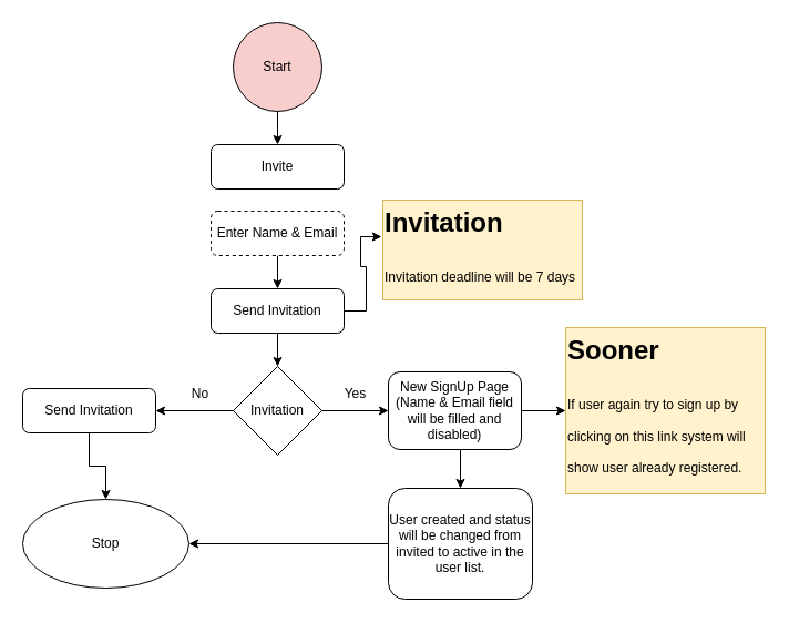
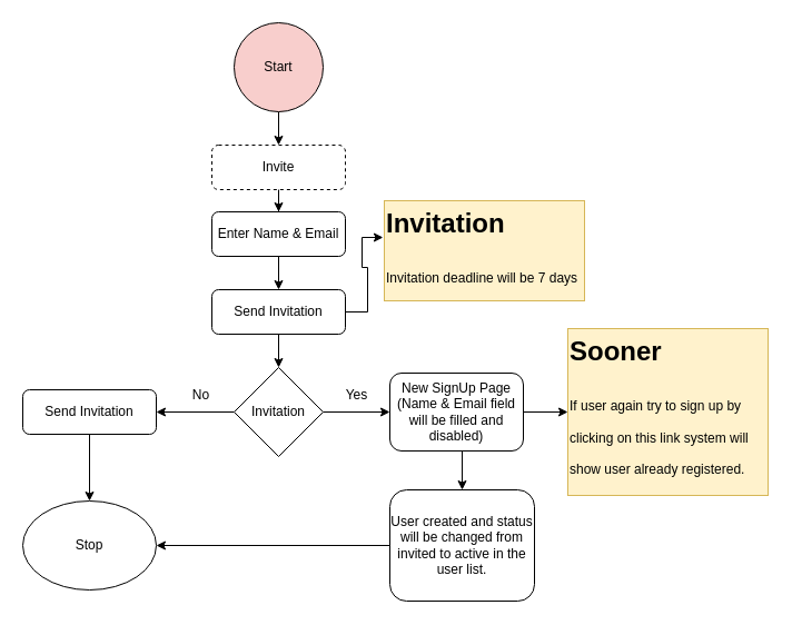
  <mxCell id="0" />
  <mxCell id="1" parent="0" />
- <mxCell id="3" value="Invite" style="rounded=1;whiteSpace=wrap;html=1;fontSize=12;glass=0;strokeWidth=1;shadow=0;" parent="1" vertex="1"><mxGeometry x="190" y="130" width="120" height="40" as="geometry" /></mxCell>
+ <mxCell id="2" style="edgeStyle=orthogonalEdgeStyle;rounded=0;orthogonalLoop=1;jettySize=auto;html=1;exitX=0.5;exitY=1;exitDx=0;exitDy=0;" edge="1" parent="1" source="3" target="7"><mxGeometry relative="1" as="geometry" /></mxCell>
+ <mxCell id="3" value="Invite" style="rounded=1;whiteSpace=wrap;html=1;fontSize=12;glass=0;strokeWidth=1;shadow=0;dashed=1;" parent="1" vertex="1"><mxGeometry x="190" y="130" width="120" height="40" as="geometry" /></mxCell>
  <mxCell id="4" style="edgeStyle=orthogonalEdgeStyle;rounded=0;orthogonalLoop=1;jettySize=auto;html=1;entryX=0.5;entryY=0;entryDx=0;entryDy=0;" edge="1" parent="1" source="5" target="3"><mxGeometry relative="1" as="geometry" /></mxCell>
  <mxCell id="5" value="Start" style="ellipse;whiteSpace=wrap;html=1;aspect=fixed;fillColor=#f8cecc;" vertex="1" parent="1"><mxGeometry x="210" y="20" width="80" height="80" as="geometry" /></mxCell>
  <mxCell id="6" style="edgeStyle=orthogonalEdgeStyle;rounded=0;orthogonalLoop=1;jettySize=auto;html=1;exitX=0.5;exitY=1;exitDx=0;exitDy=0;" edge="1" parent="1" source="7" target="10"><mxGeometry relative="1" as="geometry" /></mxCell>
- <mxCell id="7" value="Enter Name &amp;amp; Email" style="rounded=1;whiteSpace=wrap;html=1;fontSize=12;glass=0;strokeWidth=1;shadow=0;dashed=1;" vertex="1" parent="1"><mxGeometry x="190" y="190" width="120" height="40" as="geometry" /></mxCell>
+ <mxCell id="7" value="Enter Name &amp;amp; Email" style="rounded=1;whiteSpace=wrap;html=1;fontSize=12;glass=0;strokeWidth=1;shadow=0;" vertex="1" parent="1"><mxGeometry x="190" y="190" width="120" height="40" as="geometry" /></mxCell>
  <mxCell id="8" style="edgeStyle=orthogonalEdgeStyle;rounded=0;orthogonalLoop=1;jettySize=auto;html=1;exitX=0.5;exitY=1;exitDx=0;exitDy=0;" edge="1" parent="1" source="10" target="13"><mxGeometry relative="1" as="geometry" /></mxCell>
  <mxCell id="9" value="" style="edgeStyle=orthogonalEdgeStyle;rounded=0;orthogonalLoop=1;jettySize=auto;html=1;entryX=-0.006;entryY=0.367;entryDx=0;entryDy=0;entryPerimeter=0;" edge="1" parent="1" source="10" target="23"><mxGeometry relative="1" as="geometry"><mxPoint x="390" y="280" as="targetPoint" /></mxGeometry></mxCell>
  <mxCell id="10" value="Send Invitation" style="rounded=1;whiteSpace=wrap;html=1;fontSize=12;glass=0;strokeWidth=1;shadow=0;" vertex="1" parent="1"><mxGeometry x="190" y="260" width="120" height="40" as="geometry" /></mxCell>
  <mxCell id="11" style="edgeStyle=orthogonalEdgeStyle;rounded=0;orthogonalLoop=1;jettySize=auto;html=1;exitX=1;exitY=0.5;exitDx=0;exitDy=0;entryX=0;entryY=0.5;entryDx=0;entryDy=0;" edge="1" parent="1" source="13" target="16"><mxGeometry relative="1" as="geometry" /></mxCell>
  <mxCell id="12" style="edgeStyle=orthogonalEdgeStyle;rounded=0;orthogonalLoop=1;jettySize=auto;html=1;exitX=0;exitY=0.5;exitDx=0;exitDy=0;" edge="1" parent="1" source="13" target="18"><mxGeometry relative="1" as="geometry" /></mxCell>
  <mxCell id="13" value="Invitation" style="rhombus;whiteSpace=wrap;html=1;" vertex="1" parent="1"><mxGeometry x="210" y="330" width="80" height="80" as="geometry" /></mxCell>
  <mxCell id="14" style="edgeStyle=orthogonalEdgeStyle;rounded=0;orthogonalLoop=1;jettySize=auto;html=1;exitX=0.5;exitY=1;exitDx=0;exitDy=0;entryX=0.5;entryY=0;entryDx=0;entryDy=0;" edge="1" parent="1" source="16" target="22"><mxGeometry relative="1" as="geometry" /></mxCell>
  <mxCell id="15" style="edgeStyle=orthogonalEdgeStyle;rounded=0;orthogonalLoop=1;jettySize=auto;html=1;" edge="1" parent="1" source="16" target="24"><mxGeometry relative="1" as="geometry" /></mxCell>
  <mxCell id="16" value="New SignUp Page&lt;div&gt;(Name &amp;amp; Email field will be filled and disabled)&lt;/div&gt;" style="rounded=1;whiteSpace=wrap;html=1;fontSize=12;glass=0;strokeWidth=1;shadow=0;" vertex="1" parent="1"><mxGeometry x="350" y="335" width="120" height="70" as="geometry" /></mxCell>
  <mxCell id="17" style="edgeStyle=orthogonalEdgeStyle;rounded=0;orthogonalLoop=1;jettySize=auto;html=1;exitX=0.5;exitY=1;exitDx=0;exitDy=0;" edge="1" parent="1" source="18" target="25"><mxGeometry relative="1" as="geometry" /></mxCell>
  <mxCell id="18" value="Send Invitation" style="rounded=1;whiteSpace=wrap;html=1;fontSize=12;glass=0;strokeWidth=1;shadow=0;" vertex="1" parent="1"><mxGeometry x="20" y="350" width="120" height="40" as="geometry" /></mxCell>
  <mxCell id="19" value="Yes" style="text;html=1;align=center;verticalAlign=middle;resizable=0;points=[];autosize=1;strokeColor=none;fillColor=none;" vertex="1" parent="1"><mxGeometry x="300" y="340" width="40" height="30" as="geometry" /></mxCell>
  <mxCell id="20" value="No" style="text;html=1;align=center;verticalAlign=middle;resizable=0;points=[];autosize=1;strokeColor=none;fillColor=none;" vertex="1" parent="1"><mxGeometry x="160" y="340" width="40" height="30" as="geometry" /></mxCell>
  <mxCell id="21" style="edgeStyle=orthogonalEdgeStyle;rounded=0;orthogonalLoop=1;jettySize=auto;html=1;" edge="1" parent="1" source="22" target="25"><mxGeometry relative="1" as="geometry" /></mxCell>
  <mxCell id="22" value="User created and status will be changed from invited to active in the user list." style="rounded=1;whiteSpace=wrap;html=1;fontSize=12;glass=0;strokeWidth=1;shadow=0;" vertex="1" parent="1"><mxGeometry x="350" y="440" width="130" height="100" as="geometry" /></mxCell>
  <mxCell id="23" value="&lt;h1 style=&quot;margin-top: 0px;&quot;&gt;&lt;span style=&quot;text-align: center; background-color: initial;&quot;&gt;Invitation&lt;/span&gt;&lt;/h1&gt;&lt;h1 style=&quot;margin-top: 0px;&quot;&gt;&lt;span style=&quot;text-align: center; background-color: initial; font-size: 12px; font-weight: normal;&quot;&gt;Invitation deadline will be 7 days&lt;/span&gt;&lt;/h1&gt;" style="text;html=1;whiteSpace=wrap;overflow=hidden;rounded=0;fillColor=#fff2cc;strokeColor=#d6b656;" vertex="1" parent="1"><mxGeometry x="345" y="180" width="180" height="90" as="geometry" /></mxCell>
  <mxCell id="24" value="&lt;h1 style=&quot;margin-top: 0px;&quot;&gt;&lt;span style=&quot;text-align: center; background-color: initial;&quot;&gt;Sooner&lt;/span&gt;&lt;/h1&gt;&lt;h1 style=&quot;margin-top: 0px;&quot;&gt;&lt;span style=&quot;text-align: center; background-color: initial; font-size: 12px; font-weight: normal;&quot;&gt;If user again try to sign up by clicking on this link system will show user already registered.&lt;/span&gt;&lt;/h1&gt;" style="text;html=1;whiteSpace=wrap;overflow=hidden;rounded=0;fillColor=#fff2cc;strokeColor=#d6b656;" vertex="1" parent="1"><mxGeometry x="510" y="295" width="180" height="150" as="geometry" /></mxCell>
- <mxCell id="25" value="Stop" style="ellipse;whiteSpace=wrap;html=1;" vertex="1" parent="1"><mxGeometry x="20" y="450" width="150" height="80" as="geometry" /></mxCell>
+ <mxCell id="25" value="Stop" style="ellipse;whiteSpace=wrap;html=1;" vertex="1" parent="1"><mxGeometry x="20" y="450" width="120" height="80" as="geometry" /></mxCell>
